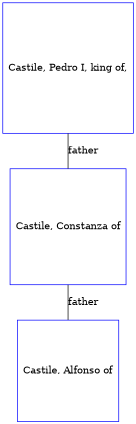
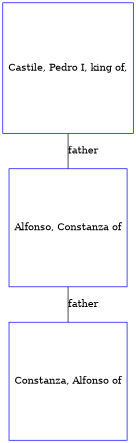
  digraph {
    node [color=blue regular=1 shape=box]
    edge [arrowsize=0.0 dir=none]
    n1 [label="Castile, Pedro I, king of,"]
-   n2 [label="Castile, Constanza of"]
-   n3 [label="Castile, Alfonso of"]
+   n2 [label="Alfonso, Constanza of"]
+   n3 [label="Constanza, Alfonso of"]
    n1 -> n2 [label=father]
    n2 -> n3 [label=father]
  }
